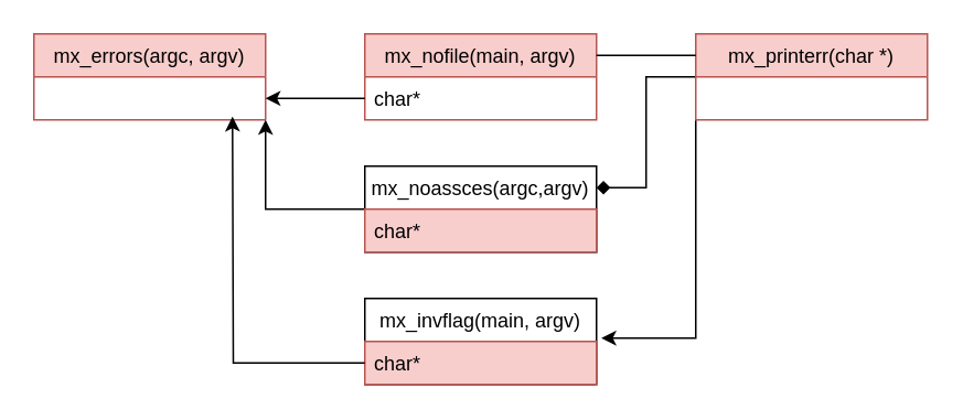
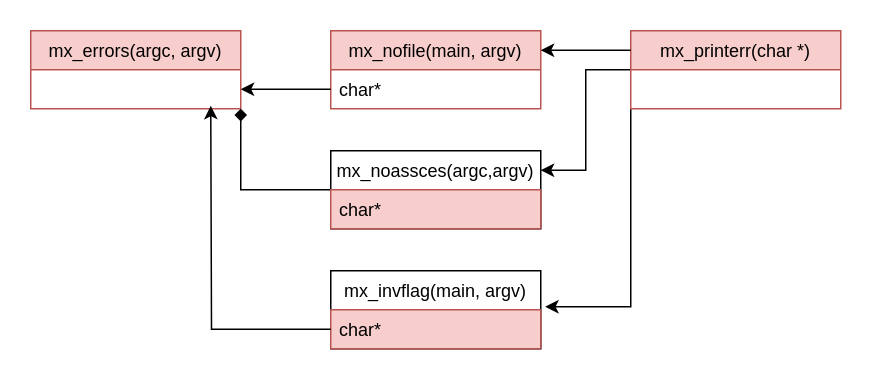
  <mxCell id="0" />
  <mxCell id="1" parent="0" />
  <mxCell id="2" value="mx_errors(argc, argv)" style="swimlane;fontStyle=0;childLayout=stackLayout;horizontal=1;startSize=26;fillColor=#f8cecc;horizontalStack=0;resizeParent=1;resizeParentMax=0;resizeLast=0;collapsible=1;marginBottom=0;strokeColor=#b85450;" vertex="1" parent="1"><mxGeometry x="20" y="20" width="140" height="52" as="geometry" /></mxCell>
  <mxCell id="3" value="mx_nofile(main, argv)" style="swimlane;fontStyle=0;childLayout=stackLayout;horizontal=1;startSize=26;fillColor=#f8cecc;horizontalStack=0;resizeParent=1;resizeParentMax=0;resizeLast=0;collapsible=1;marginBottom=0;strokeColor=#b85450;" vertex="1" parent="1"><mxGeometry x="220" y="20" width="140" height="52" as="geometry" /></mxCell>
  <mxCell id="4" value="char*" style="text;strokeColor=none;fillColor=none;align=left;verticalAlign=top;spacingLeft=4;spacingRight=4;overflow=hidden;rotatable=0;points=[[0,0.5],[1,0.5]];portConstraint=eastwest;" vertex="1" parent="3"><mxGeometry y="26" width="140" height="26" as="geometry" /></mxCell>
- <mxCell id="5" style="edgeStyle=orthogonalEdgeStyle;rounded=0;orthogonalLoop=1;jettySize=auto;html=1;exitX=0;exitY=0.5;exitDx=0;exitDy=0;entryX=1;entryY=1;entryDx=0;entryDy=0;" edge="1" parent="1" source="6" target="2"><mxGeometry relative="1" as="geometry" /></mxCell>
+ <mxCell id="5" style="edgeStyle=orthogonalEdgeStyle;rounded=0;orthogonalLoop=1;jettySize=auto;html=1;exitX=0;exitY=0.5;exitDx=0;exitDy=0;entryX=1;entryY=1;entryDx=0;entryDy=0;endArrow=diamond;" edge="1" parent="1" source="6" target="2"><mxGeometry relative="1" as="geometry" /></mxCell>
  <mxCell id="6" value="mx_noassces(argc,argv)" style="swimlane;fontStyle=0;childLayout=stackLayout;horizontal=1;startSize=26;fillColor=none;horizontalStack=0;resizeParent=1;resizeParentMax=0;resizeLast=0;collapsible=1;marginBottom=0;" vertex="1" parent="1"><mxGeometry x="220" y="100" width="140" height="52" as="geometry" /></mxCell>
  <mxCell id="7" value="char*" style="text;strokeColor=#b85450;fillColor=#f8cecc;align=left;verticalAlign=top;spacingLeft=4;spacingRight=4;overflow=hidden;rotatable=0;points=[[0,0.5],[1,0.5]];portConstraint=eastwest;" vertex="1" parent="6"><mxGeometry y="26" width="140" height="26" as="geometry" /></mxCell>
  <mxCell id="8" value="mx_invflag(main, argv)" style="swimlane;fontStyle=0;childLayout=stackLayout;horizontal=1;startSize=26;fillColor=none;horizontalStack=0;resizeParent=1;resizeParentMax=0;resizeLast=0;collapsible=1;marginBottom=0;" vertex="1" parent="1"><mxGeometry x="220" y="180" width="140" height="52" as="geometry" /></mxCell>
  <mxCell id="9" value="char*" style="text;strokeColor=#b85450;fillColor=#f8cecc;align=left;verticalAlign=top;spacingLeft=4;spacingRight=4;overflow=hidden;rotatable=0;points=[[0,0.5],[1,0.5]];portConstraint=eastwest;" vertex="1" parent="8"><mxGeometry y="26" width="140" height="26" as="geometry" /></mxCell>
- <mxCell id="10" style="edgeStyle=orthogonalEdgeStyle;rounded=0;orthogonalLoop=1;jettySize=auto;html=1;exitX=0;exitY=0.5;exitDx=0;exitDy=0;entryX=1;entryY=0.25;entryDx=0;entryDy=0;endArrow=diamond;" edge="1" parent="1" source="12" target="6"><mxGeometry relative="1" as="geometry" /></mxCell>
+ <mxCell id="10" style="edgeStyle=orthogonalEdgeStyle;rounded=0;orthogonalLoop=1;jettySize=auto;html=1;exitX=0;exitY=0.5;exitDx=0;exitDy=0;entryX=1;entryY=0.25;entryDx=0;entryDy=0;" edge="1" parent="1" source="12" target="6"><mxGeometry relative="1" as="geometry" /></mxCell>
  <mxCell id="11" style="edgeStyle=orthogonalEdgeStyle;rounded=0;orthogonalLoop=1;jettySize=auto;html=1;exitX=0;exitY=1;exitDx=0;exitDy=0;entryX=1.021;entryY=-0.077;entryDx=0;entryDy=0;entryPerimeter=0;" edge="1" parent="1" source="12" target="9"><mxGeometry relative="1" as="geometry" /></mxCell>
  <mxCell id="12" value="mx_printerr(char *)" style="swimlane;fontStyle=0;childLayout=stackLayout;horizontal=1;startSize=26;fillColor=#f8cecc;horizontalStack=0;resizeParent=1;resizeParentMax=0;resizeLast=0;collapsible=1;marginBottom=0;strokeColor=#b85450;" vertex="1" parent="1"><mxGeometry x="420" y="20" width="140" height="52" as="geometry" /></mxCell>
- <mxCell id="13" value="" style="endArrow=none;html=1;entryX=1;entryY=0.25;entryDx=0;entryDy=0;exitX=0;exitY=0.25;exitDx=0;exitDy=0;" edge="1" parent="1" source="12" target="3"><mxGeometry width="50" height="50" relative="1" as="geometry"><mxPoint x="420" y="20" as="sourcePoint" /><mxPoint x="470" y="-30" as="targetPoint" /></mxGeometry></mxCell>
+ <mxCell id="13" value="" style="endArrow=classic;html=1;entryX=1;entryY=0.25;entryDx=0;entryDy=0;exitX=0;exitY=0.25;exitDx=0;exitDy=0;" edge="1" parent="1" source="12" target="3"><mxGeometry width="50" height="50" relative="1" as="geometry"><mxPoint x="420" y="20" as="sourcePoint" /><mxPoint x="470" y="-30" as="targetPoint" /></mxGeometry></mxCell>
  <mxCell id="14" style="edgeStyle=orthogonalEdgeStyle;rounded=0;orthogonalLoop=1;jettySize=auto;html=1;exitX=0;exitY=0.5;exitDx=0;exitDy=0;entryX=1;entryY=0.75;entryDx=0;entryDy=0;" edge="1" parent="1" source="4" target="2"><mxGeometry relative="1" as="geometry" /></mxCell>
  <mxCell id="15" style="edgeStyle=orthogonalEdgeStyle;rounded=0;orthogonalLoop=1;jettySize=auto;html=1;exitX=0;exitY=0.5;exitDx=0;exitDy=0;" edge="1" parent="1" source="9"><mxGeometry relative="1" as="geometry"><mxPoint x="140" y="70" as="targetPoint" /></mxGeometry></mxCell>
